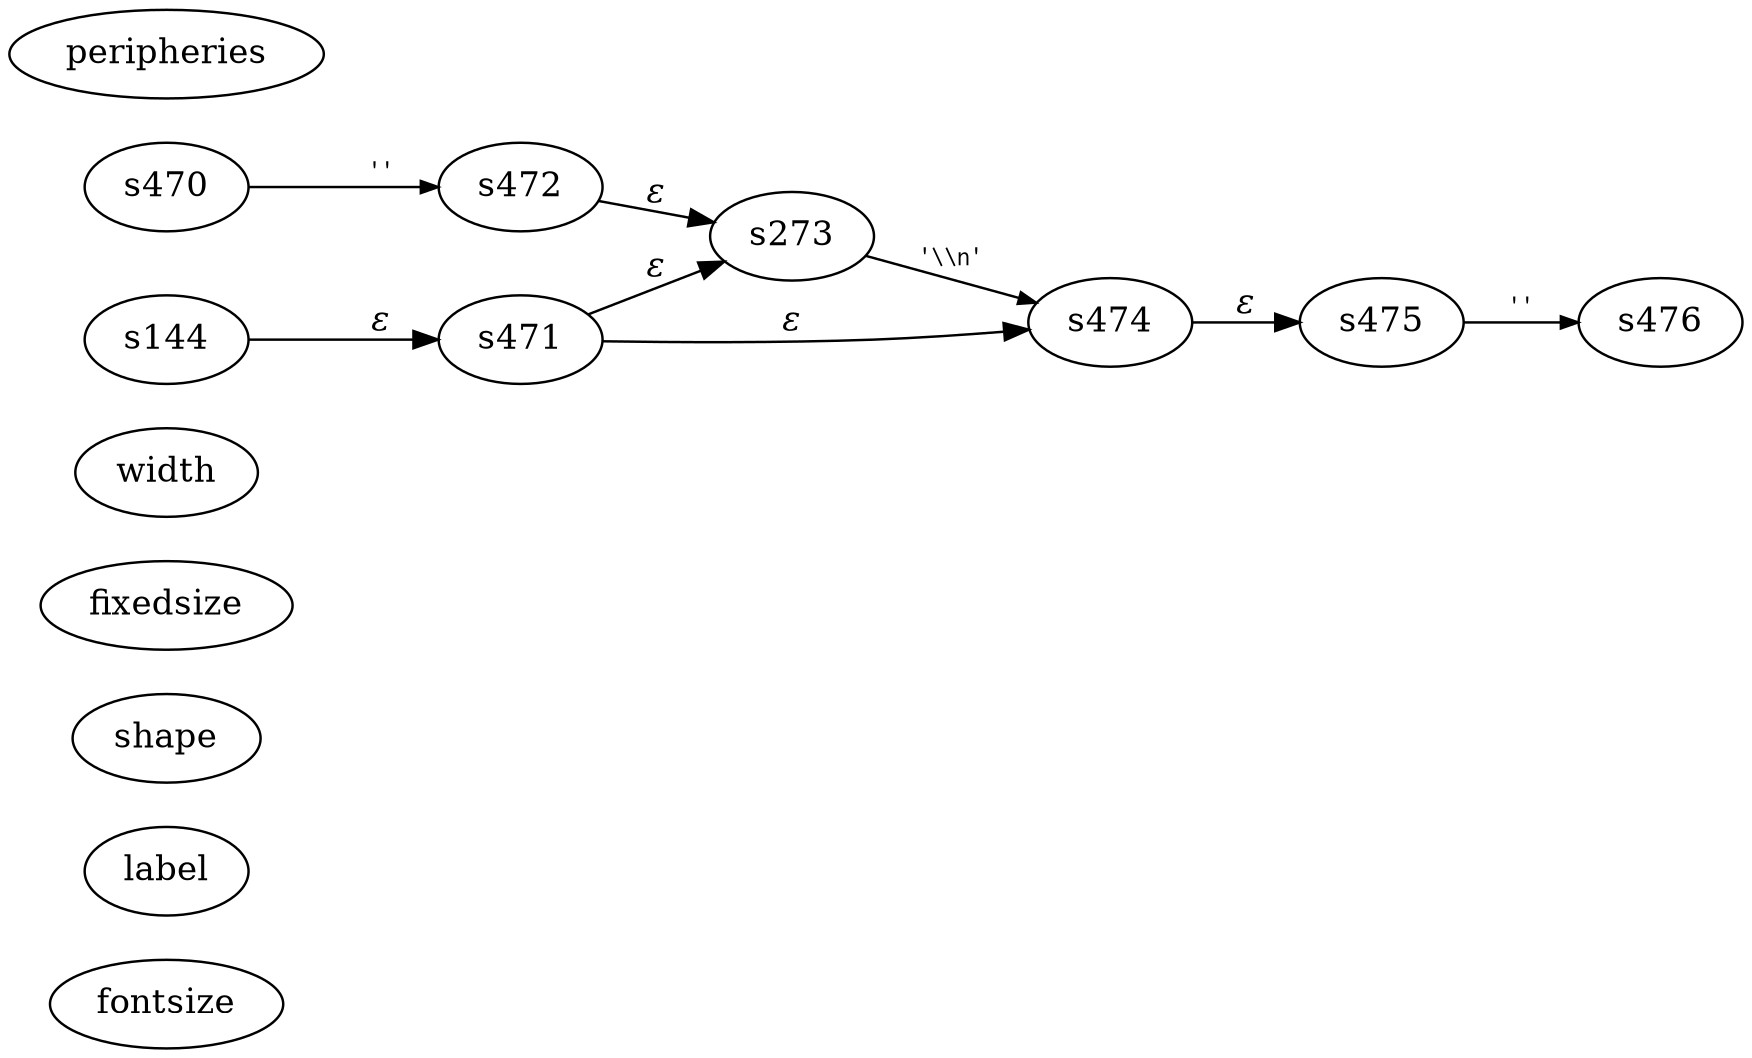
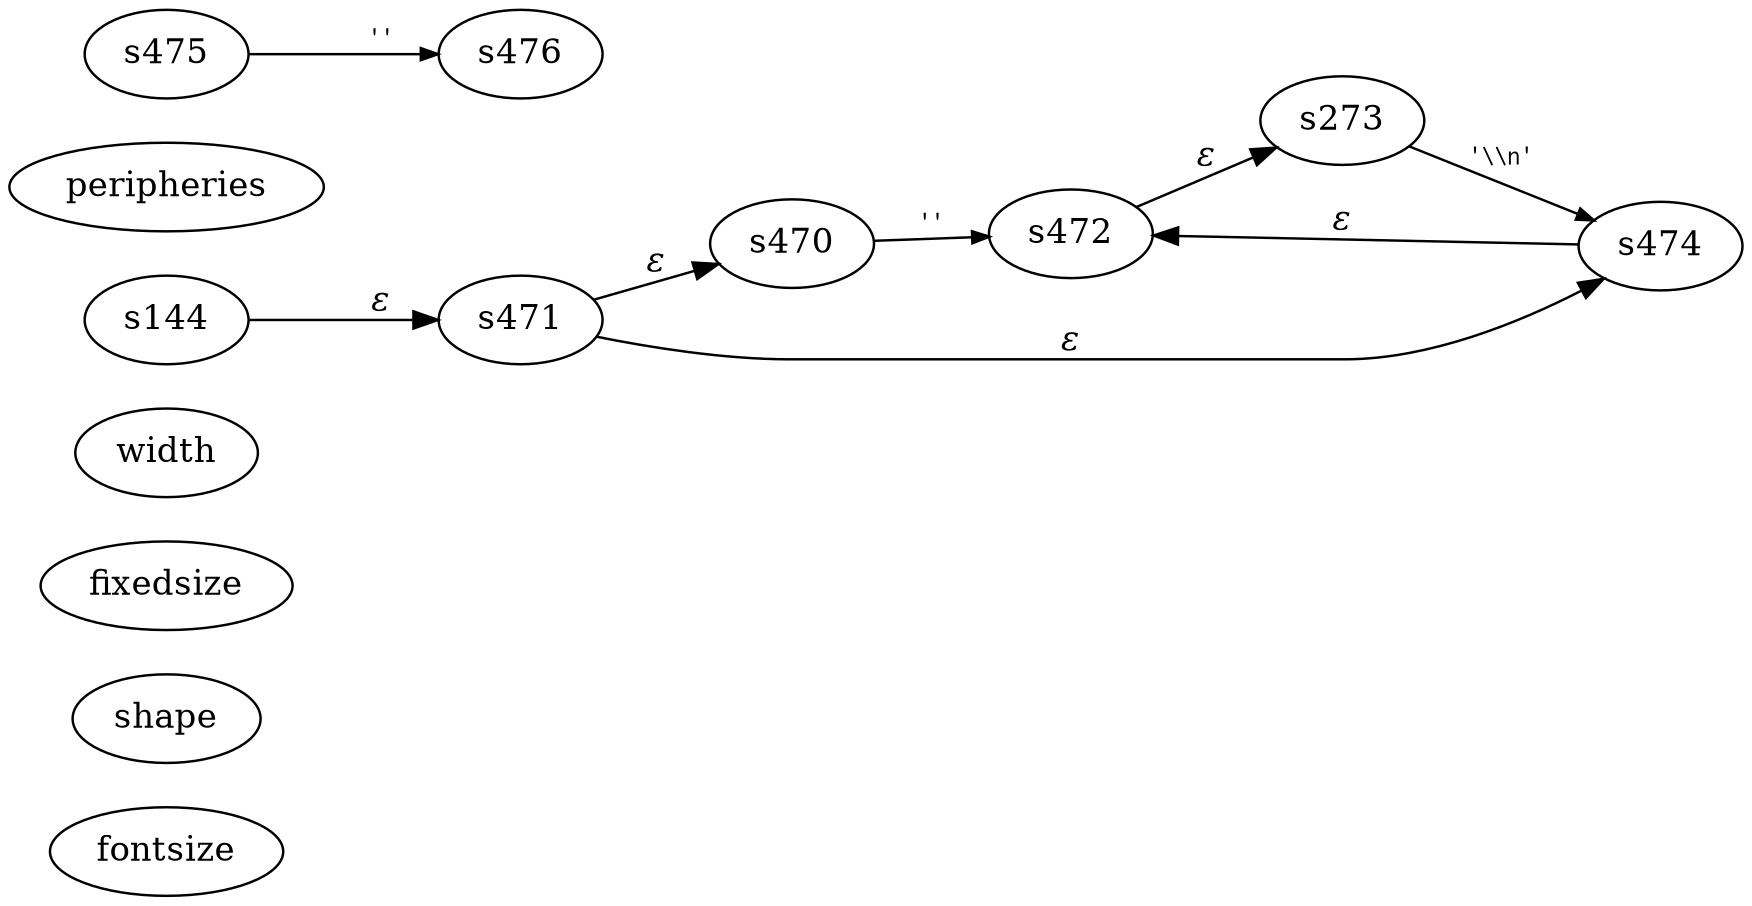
  digraph {
    rankdir=LR
    edge [fontname="Times-Italic"]
    fontsize
-   label
    shape
    fixedsize
    width
    s470
    s472
    n8 [label=s273]
    peripheries
    s471
    s474
    s475
    s476
    n14 [label=s144]
    s470 -> s472 [arrowhead=normal arrowsize=.7 fontname=Courier fontsize=11 label="''"]
    s472 -> n8 [label="&epsilon;"]
    n8 -> s474 [arrowhead=normal arrowsize=.7 fontname=Courier fontsize=11 label="'\\\\n'"]
-   s471 -> n8 [label="&epsilon;" tailport=p0]
+   s471 -> s470 [label="&epsilon;" tailport=p0]
    s471 -> s474 [label="&epsilon;" tailport=p1]
-   s474 -> s475 [label="&epsilon;"]
+   s474 -> s472 [label="&epsilon;"]
    s475 -> s476 [arrowhead=normal arrowsize=.7 fontname=Courier fontsize=11 label="''"]
    n14 -> s471 [label="&epsilon;"]
  }
